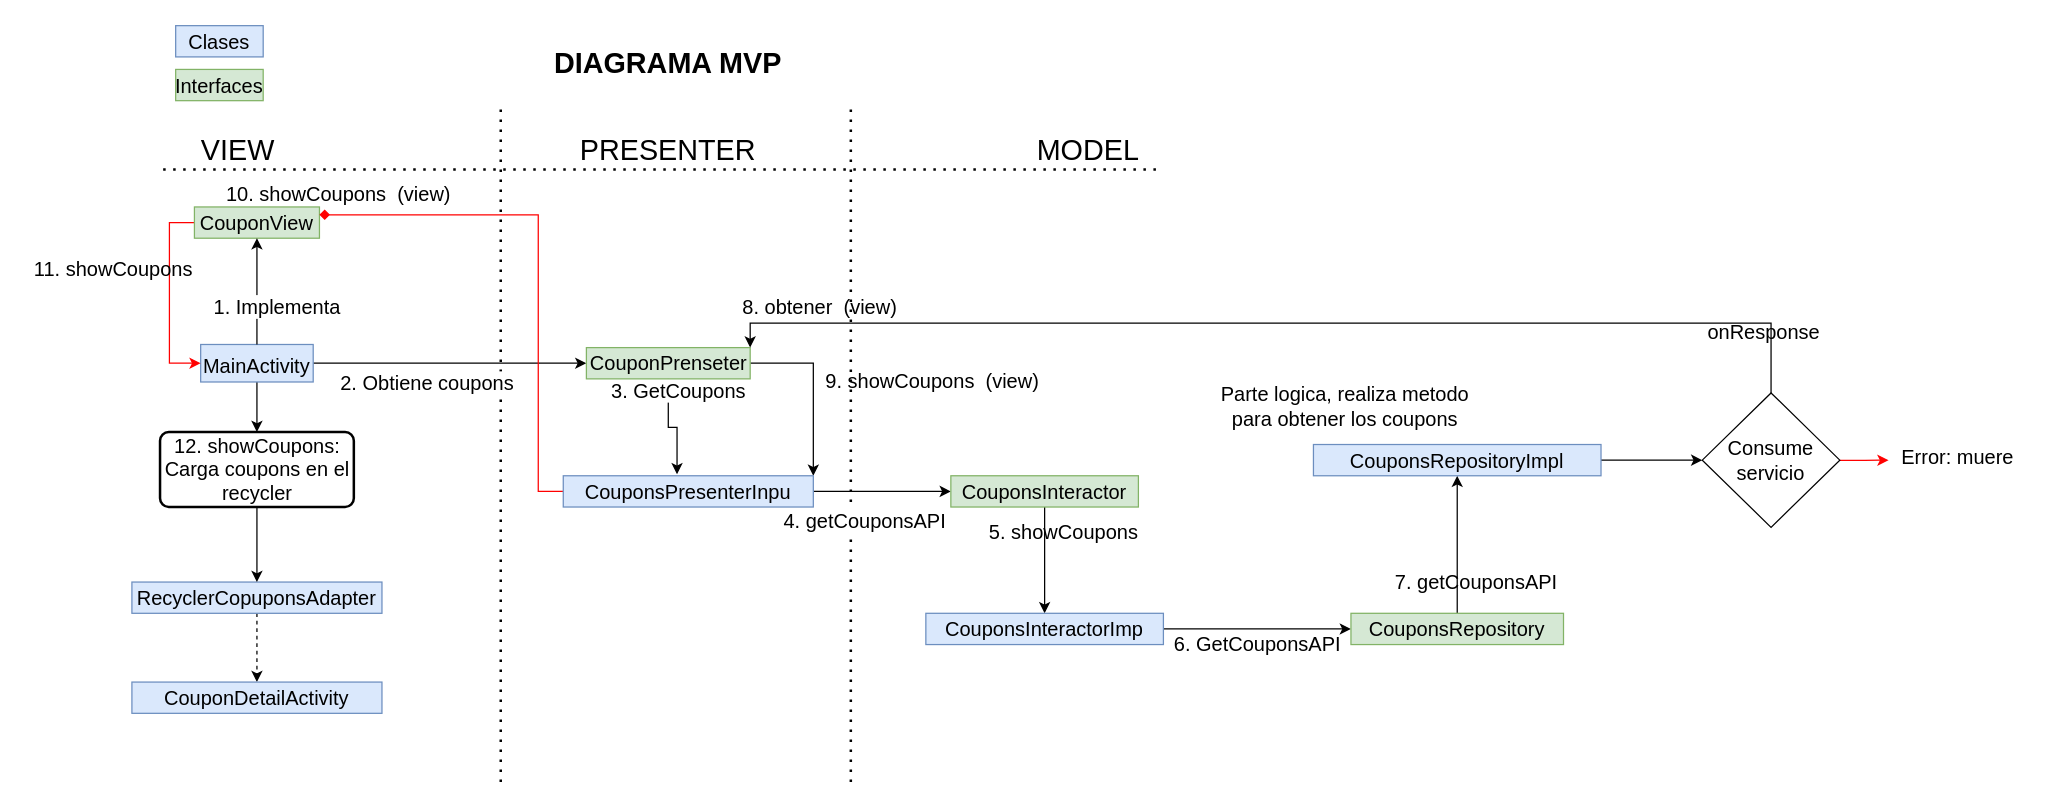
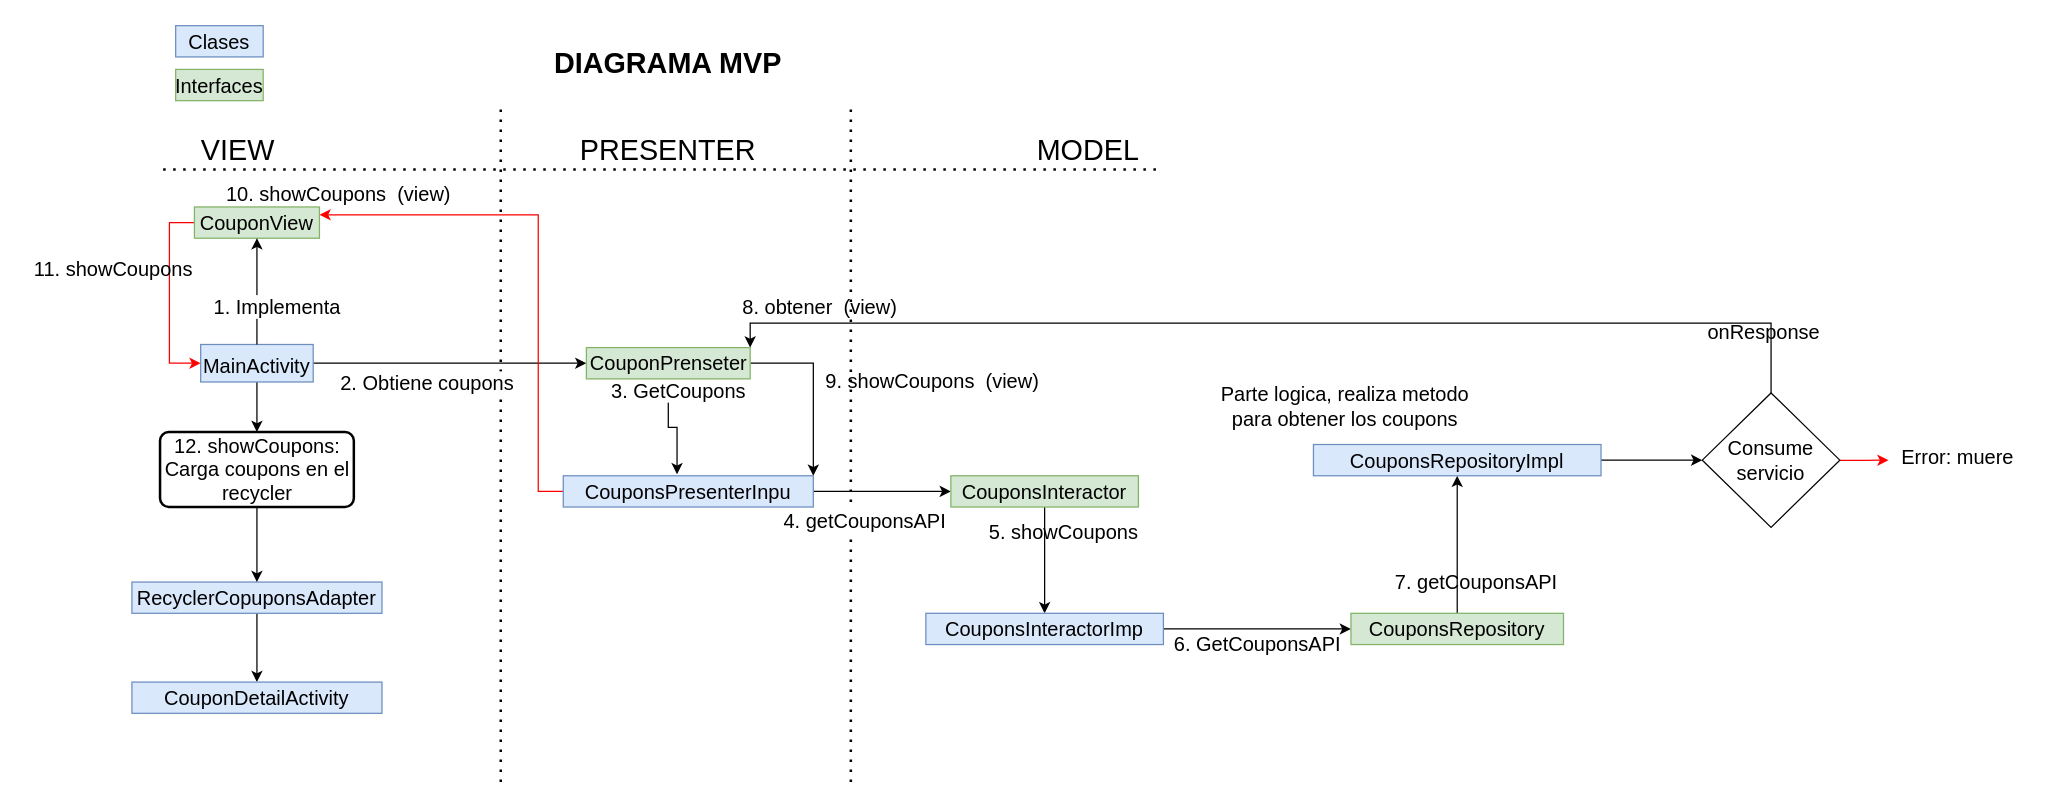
  <mxCell id="0" />
  <mxCell id="1" parent="0" />
  <mxCell id="2" value="&lt;font style=&quot;font-size: 23px&quot;&gt;&lt;b&gt;DIAGRAMA MVP&lt;/b&gt;&lt;/font&gt;" style="text;html=1;strokeColor=none;fillColor=none;align=center;verticalAlign=middle;whiteSpace=wrap;rounded=0;" vertex="1" parent="1"><mxGeometry x="434" y="35" width="200" height="30" as="geometry" /></mxCell>
  <mxCell id="3" value="VIEW" style="text;html=1;strokeColor=none;fillColor=none;align=center;verticalAlign=middle;whiteSpace=wrap;rounded=0;fontSize=23;" vertex="1" parent="1"><mxGeometry x="160" y="105" width="60" height="30" as="geometry" /></mxCell>
  <mxCell id="4" value="PRESENTER" style="text;html=1;strokeColor=none;fillColor=none;align=center;verticalAlign=middle;whiteSpace=wrap;rounded=0;fontSize=23;" vertex="1" parent="1"><mxGeometry x="504" y="105" width="60" height="30" as="geometry" /></mxCell>
  <mxCell id="5" value="MODEL" style="text;html=1;strokeColor=none;fillColor=none;align=center;verticalAlign=middle;whiteSpace=wrap;rounded=0;fontSize=23;" vertex="1" parent="1"><mxGeometry x="840" y="105" width="60" height="30" as="geometry" /></mxCell>
  <mxCell id="6" value="" style="endArrow=none;dashed=1;html=1;dashPattern=1 3;strokeWidth=2;rounded=0;fontSize=23;" edge="1" parent="1"><mxGeometry width="50" height="50" relative="1" as="geometry"><mxPoint x="400" y="625" as="sourcePoint" /><mxPoint x="400" y="85" as="targetPoint" /></mxGeometry></mxCell>
  <mxCell id="7" value="" style="endArrow=none;dashed=1;html=1;dashPattern=1 3;strokeWidth=2;rounded=0;fontSize=23;" edge="1" parent="1"><mxGeometry width="50" height="50" relative="1" as="geometry"><mxPoint x="680" y="625" as="sourcePoint" /><mxPoint x="680" y="85" as="targetPoint" /></mxGeometry></mxCell>
  <mxCell id="8" value="4. getCouponsAPI" style="edgeLabel;html=1;align=center;verticalAlign=middle;resizable=0;points=[];fontSize=16;" vertex="1" connectable="0" parent="7"><mxGeometry x="-0.097" y="-9" relative="1" as="geometry"><mxPoint x="1" y="34" as="offset" /></mxGeometry></mxCell>
  <mxCell id="9" value="" style="endArrow=none;dashed=1;html=1;dashPattern=1 3;strokeWidth=2;rounded=0;fontSize=23;" edge="1" parent="1"><mxGeometry width="50" height="50" relative="1" as="geometry"><mxPoint x="130" y="135" as="sourcePoint" /><mxPoint x="930" y="135" as="targetPoint" /></mxGeometry></mxCell>
  <mxCell id="10" value="" style="edgeStyle=orthogonalEdgeStyle;rounded=0;orthogonalLoop=1;jettySize=auto;html=1;fontSize=16;" edge="1" parent="1" source="13" target="23"><mxGeometry relative="1" as="geometry" /></mxCell>
  <mxCell id="11" style="edgeStyle=orthogonalEdgeStyle;rounded=0;orthogonalLoop=1;jettySize=auto;html=1;entryX=0;entryY=0.5;entryDx=0;entryDy=0;fontSize=16;" edge="1" parent="1" source="13" target="28"><mxGeometry relative="1" as="geometry" /></mxCell>
  <mxCell id="12" value="2. Obtiene coupons" style="edgeLabel;html=1;align=center;verticalAlign=middle;resizable=0;points=[];fontSize=16;" vertex="1" connectable="0" parent="11"><mxGeometry x="-0.417" y="6" relative="1" as="geometry"><mxPoint x="26" y="21" as="offset" /></mxGeometry></mxCell>
  <mxCell id="13" value="&lt;font style=&quot;font-size: 16px&quot;&gt;MainActivity&lt;/font&gt;" style="rounded=0;whiteSpace=wrap;html=1;fontSize=23;fillColor=#dae8fc;strokeColor=#6c8ebf;" vertex="1" parent="1"><mxGeometry x="160" y="275" width="90" height="30" as="geometry" /></mxCell>
  <mxCell id="14" value="Clases" style="rounded=0;whiteSpace=wrap;html=1;fontSize=16;fillColor=#dae8fc;strokeColor=#6c8ebf;" vertex="1" parent="1"><mxGeometry x="140" y="20" width="70" height="25" as="geometry" /></mxCell>
  <mxCell id="15" value="Interfaces" style="rounded=0;whiteSpace=wrap;html=1;fontSize=16;fillColor=#d5e8d4;strokeColor=#82b366;" vertex="1" parent="1"><mxGeometry x="140" y="55" width="70" height="25" as="geometry" /></mxCell>
  <mxCell id="16" style="edgeStyle=orthogonalEdgeStyle;rounded=0;orthogonalLoop=1;jettySize=auto;html=1;entryX=0;entryY=0.5;entryDx=0;entryDy=0;fontSize=16;strokeColor=#FF0000;exitX=0;exitY=0.5;exitDx=0;exitDy=0;" edge="1" parent="1" source="17" target="13"><mxGeometry relative="1" as="geometry" /></mxCell>
  <mxCell id="17" value="CouponView" style="rounded=0;whiteSpace=wrap;html=1;fontSize=16;fillColor=#d5e8d4;strokeColor=#82b366;" vertex="1" parent="1"><mxGeometry x="155" y="165" width="100" height="25" as="geometry" /></mxCell>
  <mxCell id="18" value="" style="endArrow=classic;html=1;rounded=0;fontSize=16;exitX=0.5;exitY=0;exitDx=0;exitDy=0;entryX=0.5;entryY=1;entryDx=0;entryDy=0;" edge="1" parent="1" source="13" target="17"><mxGeometry width="50" height="50" relative="1" as="geometry"><mxPoint x="510" y="255" as="sourcePoint" /><mxPoint x="560" y="205" as="targetPoint" /></mxGeometry></mxCell>
  <mxCell id="19" value="1. Implementa" style="edgeLabel;html=1;align=center;verticalAlign=middle;resizable=0;points=[];fontSize=16;" vertex="1" connectable="0" parent="18"><mxGeometry x="-0.294" y="10" relative="1" as="geometry"><mxPoint x="25" y="-1" as="offset" /></mxGeometry></mxCell>
- <mxCell id="20" value="" style="edgeStyle=orthogonalEdgeStyle;rounded=0;orthogonalLoop=1;jettySize=auto;html=1;fontSize=16;dashed=1;" edge="1" parent="1" source="21" target="24"><mxGeometry relative="1" as="geometry" /></mxCell>
+ <mxCell id="20" value="" style="edgeStyle=orthogonalEdgeStyle;rounded=0;orthogonalLoop=1;jettySize=auto;html=1;fontSize=16;" edge="1" parent="1" source="21" target="24"><mxGeometry relative="1" as="geometry" /></mxCell>
  <mxCell id="21" value="RecyclerCopuponsAdapter" style="rounded=0;whiteSpace=wrap;html=1;fontSize=16;fillColor=#dae8fc;strokeColor=#6c8ebf;" vertex="1" parent="1"><mxGeometry x="105" y="465" width="200" height="25" as="geometry" /></mxCell>
  <mxCell id="22" value="" style="edgeStyle=orthogonalEdgeStyle;rounded=0;orthogonalLoop=1;jettySize=auto;html=1;fontSize=16;" edge="1" parent="1" source="23" target="21"><mxGeometry relative="1" as="geometry" /></mxCell>
  <mxCell id="23" value="12. showCoupons:&lt;br&gt;Carga coupons en el recycler" style="rounded=1;whiteSpace=wrap;html=1;absoluteArcSize=1;arcSize=14;strokeWidth=2;fontSize=16;" vertex="1" parent="1"><mxGeometry x="127.5" y="345" width="155" height="60" as="geometry" /></mxCell>
  <mxCell id="24" value="CouponDetailActivity" style="rounded=0;whiteSpace=wrap;html=1;fontSize=16;fillColor=#dae8fc;strokeColor=#6c8ebf;" vertex="1" parent="1"><mxGeometry x="105" y="545" width="200" height="25" as="geometry" /></mxCell>
  <mxCell id="25" style="edgeStyle=orthogonalEdgeStyle;rounded=0;orthogonalLoop=1;jettySize=auto;html=1;fontSize=16;exitX=0.5;exitY=1;exitDx=0;exitDy=0;entryX=0.455;entryY=-0.048;entryDx=0;entryDy=0;entryPerimeter=0;" edge="1" parent="1" source="28" target="31"><mxGeometry relative="1" as="geometry"><mxPoint x="533" y="335" as="sourcePoint" /><mxPoint x="533" y="437.5" as="targetPoint" /></mxGeometry></mxCell>
  <mxCell id="26" value="3. GetCoupons" style="edgeLabel;html=1;align=center;verticalAlign=middle;resizable=0;points=[];fontSize=16;" vertex="1" connectable="0" parent="25"><mxGeometry x="-0.772" y="7" relative="1" as="geometry"><mxPoint as="offset" /></mxGeometry></mxCell>
  <mxCell id="27" style="edgeStyle=orthogonalEdgeStyle;rounded=0;orthogonalLoop=1;jettySize=auto;html=1;entryX=1;entryY=0;entryDx=0;entryDy=0;fontSize=16;exitX=1;exitY=0.5;exitDx=0;exitDy=0;" edge="1" parent="1" source="28" target="31"><mxGeometry relative="1" as="geometry" /></mxCell>
  <mxCell id="28" value="CouponPrenseter" style="rounded=0;whiteSpace=wrap;html=1;fontSize=16;fillColor=#d5e8d4;strokeColor=#82b366;" vertex="1" parent="1"><mxGeometry x="468.5" y="277.5" width="131" height="25" as="geometry" /></mxCell>
  <mxCell id="29" style="edgeStyle=orthogonalEdgeStyle;rounded=0;orthogonalLoop=1;jettySize=auto;html=1;entryX=0;entryY=0.5;entryDx=0;entryDy=0;fontSize=16;" edge="1" parent="1" source="31" target="33"><mxGeometry relative="1" as="geometry" /></mxCell>
- <mxCell id="30" style="edgeStyle=orthogonalEdgeStyle;rounded=0;orthogonalLoop=1;jettySize=auto;html=1;entryX=1;entryY=0.25;entryDx=0;entryDy=0;fontSize=16;strokeColor=#FF0000;endArrow=diamond;" edge="1" parent="1" source="31" target="17"><mxGeometry relative="1" as="geometry"><Array as="points"><mxPoint x="430" y="393" /><mxPoint x="430" y="171" /></Array></mxGeometry></mxCell>
+ <mxCell id="30" style="edgeStyle=orthogonalEdgeStyle;rounded=0;orthogonalLoop=1;jettySize=auto;html=1;entryX=1;entryY=0.25;entryDx=0;entryDy=0;fontSize=16;strokeColor=#FF0000;" edge="1" parent="1" source="31" target="17"><mxGeometry relative="1" as="geometry"><Array as="points"><mxPoint x="430" y="393" /><mxPoint x="430" y="171" /></Array></mxGeometry></mxCell>
  <mxCell id="31" value="CouponsPresenterInpu" style="rounded=0;whiteSpace=wrap;html=1;fontSize=16;fillColor=#dae8fc;strokeColor=#6c8ebf;" vertex="1" parent="1"><mxGeometry x="450" y="380" width="200" height="25" as="geometry" /></mxCell>
  <mxCell id="32" value="" style="edgeStyle=orthogonalEdgeStyle;rounded=0;orthogonalLoop=1;jettySize=auto;html=1;fontSize=16;" edge="1" parent="1" source="33" target="35"><mxGeometry relative="1" as="geometry" /></mxCell>
  <mxCell id="33" value="CouponsInteractor" style="rounded=0;whiteSpace=wrap;html=1;fontSize=16;fillColor=#d5e8d4;strokeColor=#82b366;" vertex="1" parent="1"><mxGeometry x="760" y="380" width="150" height="25" as="geometry" /></mxCell>
  <mxCell id="34" style="edgeStyle=orthogonalEdgeStyle;rounded=0;orthogonalLoop=1;jettySize=auto;html=1;fontSize=16;" edge="1" parent="1" source="35" target="38"><mxGeometry relative="1" as="geometry" /></mxCell>
  <mxCell id="35" value="CouponsInteractorImp" style="rounded=0;whiteSpace=wrap;html=1;fontSize=16;fillColor=#dae8fc;strokeColor=#6c8ebf;" vertex="1" parent="1"><mxGeometry x="740" y="490" width="190" height="25" as="geometry" /></mxCell>
  <mxCell id="36" value="5. showCoupons" style="text;html=1;align=center;verticalAlign=middle;resizable=0;points=[];autosize=1;strokeColor=none;fillColor=none;fontSize=16;" vertex="1" parent="1"><mxGeometry x="775" y="415" width="150" height="20" as="geometry" /></mxCell>
  <mxCell id="37" value="" style="edgeStyle=orthogonalEdgeStyle;rounded=0;orthogonalLoop=1;jettySize=auto;html=1;fontSize=16;" edge="1" parent="1" source="38" target="41"><mxGeometry relative="1" as="geometry" /></mxCell>
  <mxCell id="38" value="CouponsRepository" style="rounded=0;whiteSpace=wrap;html=1;fontSize=16;fillColor=#d5e8d4;strokeColor=#82b366;" vertex="1" parent="1"><mxGeometry x="1080" y="490" width="170" height="25" as="geometry" /></mxCell>
  <mxCell id="39" value="6. GetCouponsAPI" style="text;html=1;align=center;verticalAlign=middle;resizable=0;points=[];autosize=1;strokeColor=none;fillColor=none;fontSize=16;" vertex="1" parent="1"><mxGeometry x="930" y="505" width="150" height="20" as="geometry" /></mxCell>
  <mxCell id="40" style="edgeStyle=orthogonalEdgeStyle;rounded=0;orthogonalLoop=1;jettySize=auto;html=1;entryX=0;entryY=0.5;entryDx=0;entryDy=0;fontSize=16;" edge="1" parent="1" source="41" target="46"><mxGeometry relative="1" as="geometry" /></mxCell>
  <mxCell id="41" value="CouponsRepositoryImpl" style="rounded=0;whiteSpace=wrap;html=1;fontSize=16;fillColor=#dae8fc;strokeColor=#6c8ebf;" vertex="1" parent="1"><mxGeometry x="1050" y="355" width="230" height="25" as="geometry" /></mxCell>
  <mxCell id="42" value="7. getCouponsAPI" style="text;html=1;align=center;verticalAlign=middle;resizable=0;points=[];autosize=1;strokeColor=none;fillColor=none;fontSize=16;" vertex="1" parent="1"><mxGeometry x="1105" y="455" width="150" height="20" as="geometry" /></mxCell>
  <mxCell id="43" value="Parte logica, realiza metodo &lt;br&gt;para obtener los&amp;nbsp;coupons" style="text;html=1;align=center;verticalAlign=middle;resizable=0;points=[];autosize=1;strokeColor=none;fillColor=none;fontSize=16;" vertex="1" parent="1"><mxGeometry x="970" y="305" width="210" height="40" as="geometry" /></mxCell>
  <mxCell id="44" style="edgeStyle=orthogonalEdgeStyle;rounded=0;orthogonalLoop=1;jettySize=auto;html=1;entryX=1;entryY=0;entryDx=0;entryDy=0;fontSize=16;" edge="1" parent="1" source="46" target="28"><mxGeometry relative="1" as="geometry"><Array as="points"><mxPoint x="1416" y="258" /><mxPoint x="600" y="258" /></Array></mxGeometry></mxCell>
  <mxCell id="45" style="edgeStyle=orthogonalEdgeStyle;rounded=0;orthogonalLoop=1;jettySize=auto;html=1;fontSize=16;strokeColor=#FF0000;" edge="1" parent="1" source="46"><mxGeometry relative="1" as="geometry"><mxPoint x="1510" y="367.5" as="targetPoint" /></mxGeometry></mxCell>
  <mxCell id="46" value="Consume servicio" style="rhombus;whiteSpace=wrap;html=1;fontSize=16;" vertex="1" parent="1"><mxGeometry x="1361" y="313.75" width="110" height="107.5" as="geometry" /></mxCell>
  <mxCell id="47" value="onResponse" style="text;html=1;align=center;verticalAlign=middle;resizable=0;points=[];autosize=1;strokeColor=none;fillColor=none;fontSize=16;" vertex="1" parent="1"><mxGeometry x="1355" y="255" width="110" height="20" as="geometry" /></mxCell>
  <mxCell id="48" value="8. obtener&amp;nbsp; (view)" style="text;html=1;align=center;verticalAlign=middle;resizable=0;points=[];autosize=1;strokeColor=none;fillColor=none;fontSize=16;" vertex="1" parent="1"><mxGeometry x="560" y="235" width="190" height="20" as="geometry" /></mxCell>
  <mxCell id="49" value="9. showCoupons&amp;nbsp; (view)" style="text;html=1;align=center;verticalAlign=middle;resizable=0;points=[];autosize=1;strokeColor=none;fillColor=none;fontSize=16;" vertex="1" parent="1"><mxGeometry x="650" y="293.75" width="190" height="20" as="geometry" /></mxCell>
  <mxCell id="50" value="10. showCoupons&amp;nbsp; (view)" style="text;html=1;align=center;verticalAlign=middle;resizable=0;points=[];autosize=1;strokeColor=none;fillColor=none;fontSize=16;" vertex="1" parent="1"><mxGeometry x="170" y="145" width="200" height="20" as="geometry" /></mxCell>
  <mxCell id="51" value="11. showCoupons" style="text;html=1;align=center;verticalAlign=middle;resizable=0;points=[];autosize=1;strokeColor=none;fillColor=none;fontSize=16;" vertex="1" parent="1"><mxGeometry x="20" y="205" width="140" height="20" as="geometry" /></mxCell>
  <mxCell id="52" value="Error: muere" style="text;html=1;align=center;verticalAlign=middle;resizable=0;points=[];autosize=1;strokeColor=none;fillColor=none;fontSize=16;" vertex="1" parent="1"><mxGeometry x="1510" y="355" width="110" height="20" as="geometry" /></mxCell>
